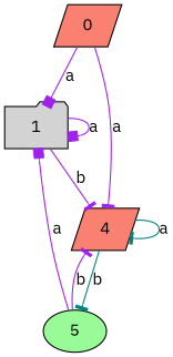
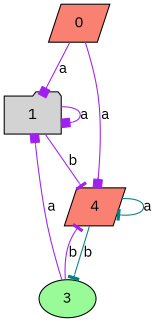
  digraph {
    d2tdocpreamble="\usetikzlibrary{automata}"
    d2tfigpreamble="\tikzstyle{every state}= [ draw=blue!50,very thick,fill=blue!20]  \tikzstyle{auto}= [fill=white]"
    fontname="IBM Plex Sans"
    ranksep=0.5
    node [fillcolor=salmon fontname="IBM Plex Sans" shape=parallelogram style="state,filled"]
    edge [arrowhead=tee color=purple fontname="IBM Plex Sans" lblstyle=auto topath="bend right"]
    n1 [label=0]
    n2 [fillcolor=lightgrey label=1 shape=folder]
    n3 [label=4]
-   n4 [fillcolor=palegreen label=5 shape=ellipse style="state, initial, accepting,filled"]
+   n4 [fillcolor=palegreen label=3 shape=ellipse style="state, initial, accepting,filled"]
    n1 -> n2 [arrowhead=box label=a]
-   n1 -> n3 [label=a]
+   n1 -> n3 [arrowhead=box label=a]
    n2 -> n2 [arrowhead=box label=a topath="loop above"]
    n2 -> n3 [label=b]
    n3 -> n3 [color=teal label=a topath="loop above"]
    n3 -> n4 [color=teal label=b]
    n4 -> n2 [arrowhead=box label=a]
    n4 -> n3 [label=b]
  }
